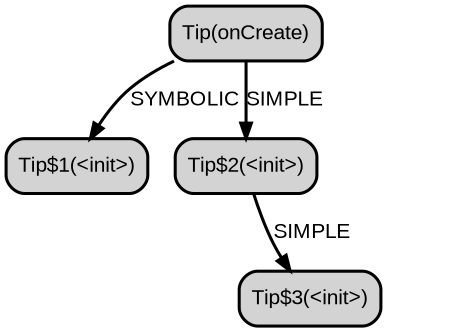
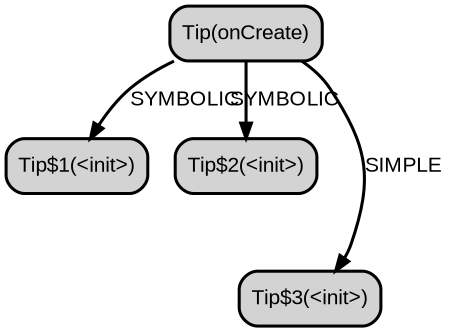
  digraph {
    fontname="Liberation Sans"
    node [fontname="Liberation Sans" shape=box style="rounded,bold,filled"]
    edge [color=black fontname="Liberation Sans" style=bold]
    n1 [label="Tip(onCreate)"]
    n2 [label="Tip$1(<init>)"]
    n3 [label="Tip$2(<init>)"]
    n4 [label="Tip$3(<init>)"]
    n1 -> n2 [label=SYMBOLIC]
-   n1 -> n3 [label=SIMPLE]
-   n3 -> n4 [label=SIMPLE]
+   n1 -> n3 [label=SYMBOLIC]
+   n1 -> n4 [label=SIMPLE]
  }
